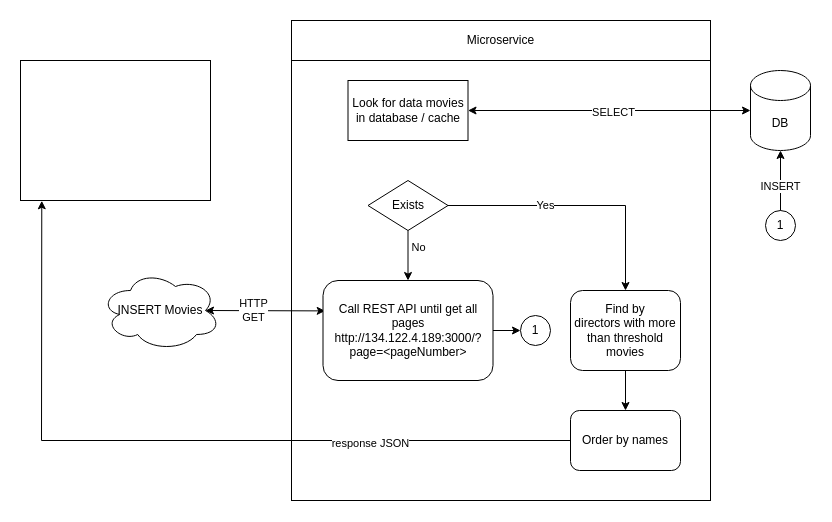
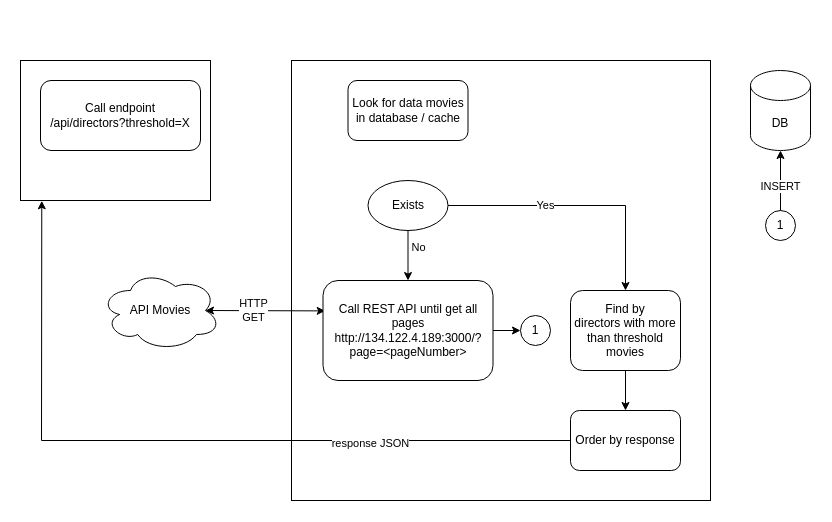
  <mxCell id="0" />
  <mxCell id="1" parent="0" />
  <mxCell id="2" value="" style="rounded=0;whiteSpace=wrap;html=1;" vertex="1" parent="1"><mxGeometry x="20" y="60" width="190" height="140" as="geometry" /></mxCell>
  <mxCell id="3" value="" style="rounded=0;whiteSpace=wrap;html=1;" vertex="1" parent="1"><mxGeometry x="291" y="60" width="419" height="440" as="geometry" /></mxCell>
- <mxCell id="4" value="INSERT Movies" style="ellipse;shape=cloud;whiteSpace=wrap;html=1;" parent="1" vertex="1"><mxGeometry x="100" y="270" width="120" height="80" as="geometry" /></mxCell>
- <mxCell id="5" value="Microservice" style="rounded=0;whiteSpace=wrap;html=1;" vertex="1" parent="1"><mxGeometry x="291" y="20" width="419" height="40" as="geometry" /></mxCell>
+ <mxCell id="4" value="API Movies" style="ellipse;shape=cloud;whiteSpace=wrap;html=1;" parent="1" vertex="1"><mxGeometry x="100" y="270" width="120" height="80" as="geometry" /></mxCell>
+ <mxCell id="6" value="&lt;div&gt;&lt;span style=&quot;text-align: left;&quot;&gt;Call endpoint&lt;/span&gt;&lt;/div&gt;&lt;span style=&quot;text-align: left;&quot;&gt;/api/directors?threshold=X&lt;/span&gt;" style="rounded=1;whiteSpace=wrap;html=1;" vertex="1" parent="1"><mxGeometry x="40" y="80" width="160" height="70" as="geometry" /></mxCell>
  <mxCell id="7" value="" style="endArrow=classic;startArrow=classic;html=1;rounded=0;exitX=0.013;exitY=0.304;exitDx=0;exitDy=0;entryX=0.875;entryY=0.5;entryDx=0;entryDy=0;entryPerimeter=0;exitPerimeter=0;" edge="1" parent="1" source="15" target="4"><mxGeometry width="50" height="50" relative="1" as="geometry"><mxPoint x="322.5" y="310" as="sourcePoint" /><mxPoint x="230" y="310" as="targetPoint" /></mxGeometry></mxCell>
  <mxCell id="8" value="HTTP&lt;div&gt;GET&lt;/div&gt;" style="edgeLabel;html=1;align=center;verticalAlign=middle;resizable=0;points=[];" vertex="1" connectable="0" parent="7"><mxGeometry x="0.205" y="-1" relative="1" as="geometry"><mxPoint as="offset" /></mxGeometry></mxCell>
  <mxCell id="9" value="DB" style="shape=cylinder3;whiteSpace=wrap;html=1;boundedLbl=1;backgroundOutline=1;size=15;" vertex="1" parent="1"><mxGeometry x="750" y="70" width="60" height="80" as="geometry" /></mxCell>
- <mxCell id="10" value="Look for data movies&lt;div&gt;in database / cache&lt;/div&gt;" style="whiteSpace=wrap;html=1;rounded=0;" vertex="1" parent="1"><mxGeometry x="347.5" y="80" width="120" height="60" as="geometry" /></mxCell>
- <mxCell id="11" value="Exists" style="rhombus;whiteSpace=wrap;html=1;" vertex="1" parent="1"><mxGeometry x="367.5" y="180" width="80" height="50" as="geometry" /></mxCell>
+ <mxCell id="10" value="Look for data movies&lt;div&gt;in database / cache&lt;/div&gt;" style="rounded=1;whiteSpace=wrap;html=1;" vertex="1" parent="1"><mxGeometry x="347.5" y="80" width="120" height="60" as="geometry" /></mxCell>
+ <mxCell id="11" value="Exists" style="ellipse;whiteSpace=wrap;html=1;" vertex="1" parent="1"><mxGeometry x="367.5" y="180" width="80" height="50" as="geometry" /></mxCell>
  <mxCell id="12" value="" style="endArrow=classic;html=1;rounded=0;exitX=0.5;exitY=1;exitDx=0;exitDy=0;entryX=0.5;entryY=0;entryDx=0;entryDy=0;" edge="1" parent="1" source="11" target="15"><mxGeometry width="50" height="50" relative="1" as="geometry"><mxPoint x="458" y="215" as="sourcePoint" /><mxPoint x="407.5" y="270" as="targetPoint" /></mxGeometry></mxCell>
  <mxCell id="13" value="No" style="edgeLabel;html=1;align=center;verticalAlign=middle;resizable=0;points=[];" vertex="1" connectable="0" parent="12"><mxGeometry x="-0.577" y="1" relative="1" as="geometry"><mxPoint x="9" y="5" as="offset" /></mxGeometry></mxCell>
  <mxCell id="14" value="Find by directors&amp;nbsp;with more than threshold movies&lt;span style=&quot;color: rgba(0, 0, 0, 0); font-family: monospace; font-size: 0px; text-align: start; text-wrap-mode: nowrap;&quot;&gt;%3CmxGraphModel%3E%3Croot%3E%3CmxCell%20id%3D%220%22%2F%3E%3CmxCell%20id%3D%221%22%20parent%3D%220%22%2F%3E%3CmxCell%20id%3D%222%22%20value%3D%221%22%20style%3D%22ellipse%3BwhiteSpace%3Dwrap%3Bhtml%3D1%3Baspect%3Dfixed%3B%22%20vertex%3D%221%22%20parent%3D%221%22%3E%3CmxGeometry%20x%3D%22270%22%20y%3D%22440%22%20width%3D%2230%22%20height%3D%2230%22%20as%3D%22geometry%22%2F%3E%3C%2FmxCell%3E%3C%2Froot%3E%3C%2FmxGraphModel%3E&lt;/span&gt;" style="rounded=1;whiteSpace=wrap;html=1;" vertex="1" parent="1"><mxGeometry x="570" y="290" width="110" height="80" as="geometry" /></mxCell>
  <mxCell id="15" value="Call REST API until get all pages&lt;div&gt;&lt;span style=&quot;text-align: left;&quot;&gt;http://134.122.4.189:3000/?page=&amp;lt;pageNumber&amp;gt;&lt;/span&gt;&lt;/div&gt;" style="rounded=1;whiteSpace=wrap;html=1;" vertex="1" parent="1"><mxGeometry x="322.5" y="280" width="170" height="100" as="geometry" /></mxCell>
- <mxCell id="16" value="" style="endArrow=classic;startArrow=classic;html=1;rounded=0;exitX=1;exitY=0.5;exitDx=0;exitDy=0;entryX=0;entryY=0.5;entryDx=0;entryDy=0;entryPerimeter=0;" edge="1" parent="1" source="10" target="9"><mxGeometry width="50" height="50" relative="1" as="geometry"><mxPoint x="690" y="135" as="sourcePoint" /><mxPoint x="740" y="85" as="targetPoint" /></mxGeometry></mxCell>
- <mxCell id="17" value="SELECT" style="edgeLabel;html=1;align=center;verticalAlign=middle;resizable=0;points=[];" vertex="1" connectable="0" parent="16"><mxGeometry x="0.024" y="-1" relative="1" as="geometry"><mxPoint as="offset" /></mxGeometry></mxCell>
  <mxCell id="18" value="" style="endArrow=classic;html=1;rounded=0;exitX=1;exitY=0.5;exitDx=0;exitDy=0;entryX=0;entryY=0.5;entryDx=0;entryDy=0;" edge="1" parent="1" source="15" target="19"><mxGeometry width="50" height="50" relative="1" as="geometry"><mxPoint x="370" y="310" as="sourcePoint" /><mxPoint x="210" y="370" as="targetPoint" /></mxGeometry></mxCell>
  <mxCell id="19" value="1" style="ellipse;whiteSpace=wrap;html=1;aspect=fixed;" vertex="1" parent="1"><mxGeometry x="520" y="315" width="30" height="30" as="geometry" /></mxCell>
  <mxCell id="20" value="1" style="ellipse;whiteSpace=wrap;html=1;aspect=fixed;" vertex="1" parent="1"><mxGeometry x="765" y="210" width="30" height="30" as="geometry" /></mxCell>
  <mxCell id="21" value="" style="endArrow=classic;html=1;rounded=0;exitX=0.5;exitY=0;exitDx=0;exitDy=0;entryX=0.5;entryY=1;entryDx=0;entryDy=0;entryPerimeter=0;" edge="1" parent="1" source="20" target="9"><mxGeometry width="50" height="50" relative="1" as="geometry"><mxPoint x="767" y="200" as="sourcePoint" /><mxPoint x="817" y="150" as="targetPoint" /></mxGeometry></mxCell>
  <mxCell id="22" value="INSERT" style="edgeLabel;html=1;align=center;verticalAlign=middle;resizable=0;points=[];" vertex="1" connectable="0" parent="21"><mxGeometry x="-0.154" y="1" relative="1" as="geometry"><mxPoint as="offset" /></mxGeometry></mxCell>
  <mxCell id="23" value="" style="endArrow=classic;html=1;rounded=0;exitX=1;exitY=0.5;exitDx=0;exitDy=0;entryX=0.5;entryY=0;entryDx=0;entryDy=0;" edge="1" parent="1" source="11" target="14"><mxGeometry width="50" height="50" relative="1" as="geometry"><mxPoint x="520" y="240" as="sourcePoint" /><mxPoint x="570" y="190" as="targetPoint" /><Array as="points"><mxPoint x="625" y="205" /></Array></mxGeometry></mxCell>
  <mxCell id="24" value="Yes" style="edgeLabel;html=1;align=center;verticalAlign=middle;resizable=0;points=[];" vertex="1" connectable="0" parent="23"><mxGeometry x="-0.259" y="1" relative="1" as="geometry"><mxPoint as="offset" /></mxGeometry></mxCell>
- <mxCell id="25" value="Order by names" style="rounded=1;whiteSpace=wrap;html=1;" vertex="1" parent="1"><mxGeometry x="570" y="410" width="110" height="60" as="geometry" /></mxCell>
+ <mxCell id="25" value="Order by response" style="rounded=1;whiteSpace=wrap;html=1;" vertex="1" parent="1"><mxGeometry x="570" y="410" width="110" height="60" as="geometry" /></mxCell>
  <mxCell id="26" value="" style="endArrow=classic;html=1;rounded=0;exitX=0.5;exitY=1;exitDx=0;exitDy=0;entryX=0.5;entryY=0;entryDx=0;entryDy=0;" edge="1" parent="1" source="14" target="25"><mxGeometry width="50" height="50" relative="1" as="geometry"><mxPoint x="610" y="400" as="sourcePoint" /><mxPoint x="677" y="400" as="targetPoint" /></mxGeometry></mxCell>
  <mxCell id="27" value="" style="endArrow=classic;html=1;rounded=0;exitX=0;exitY=0.5;exitDx=0;exitDy=0;entryX=0.112;entryY=1.002;entryDx=0;entryDy=0;entryPerimeter=0;" edge="1" parent="1" source="25" target="2"><mxGeometry width="50" height="50" relative="1" as="geometry"><mxPoint x="420" y="460" as="sourcePoint" /><mxPoint x="65.52" y="450" as="targetPoint" /><Array as="points"><mxPoint x="41" y="440" /></Array></mxGeometry></mxCell>
  <mxCell id="28" value="response JSON" style="edgeLabel;html=1;align=center;verticalAlign=middle;resizable=0;points=[];" vertex="1" connectable="0" parent="27"><mxGeometry x="-0.478" y="2" relative="1" as="geometry"><mxPoint as="offset" /></mxGeometry></mxCell>
